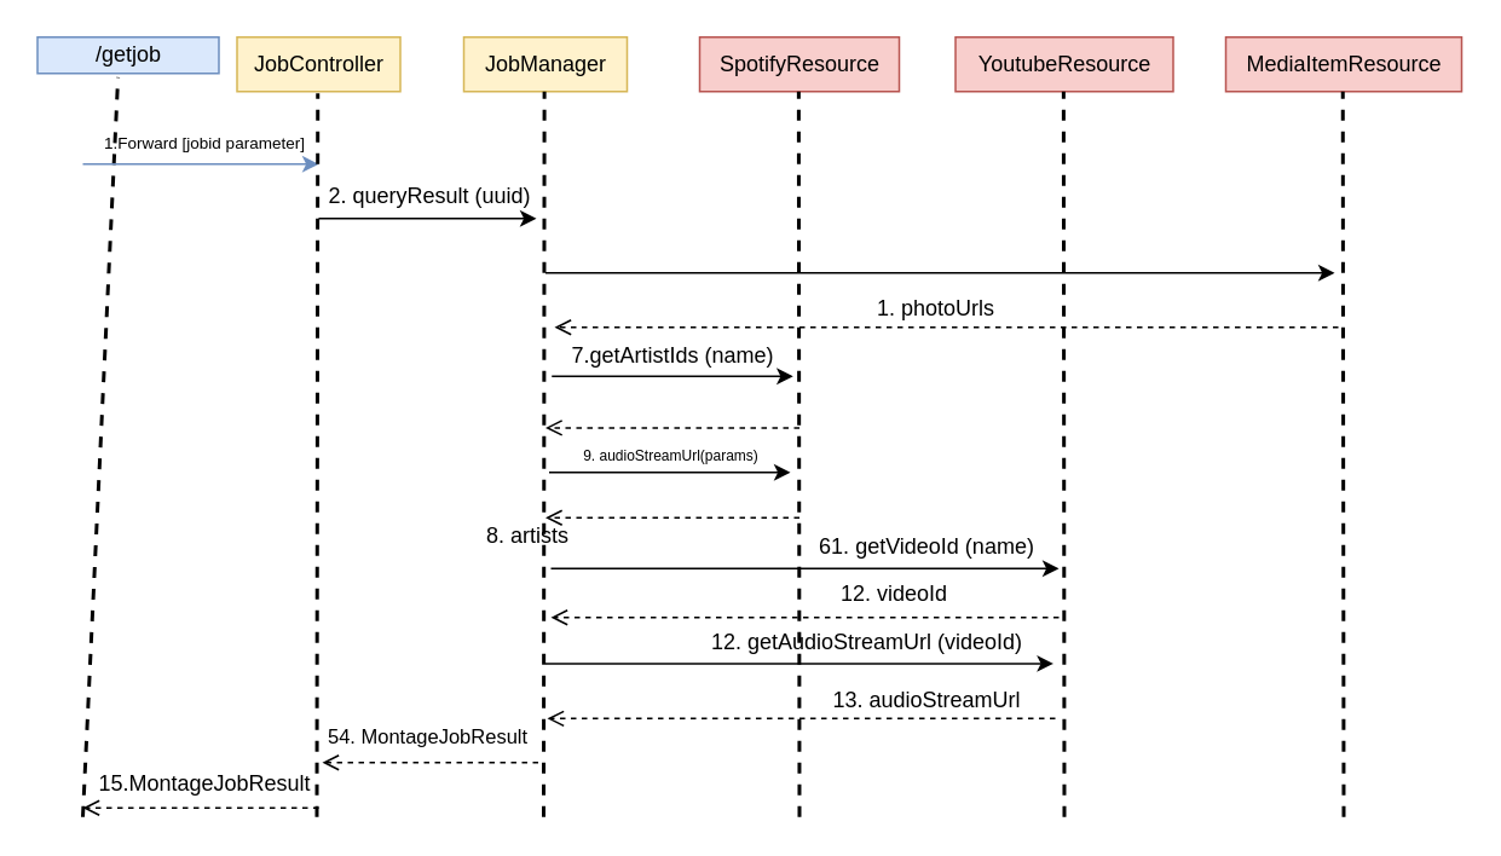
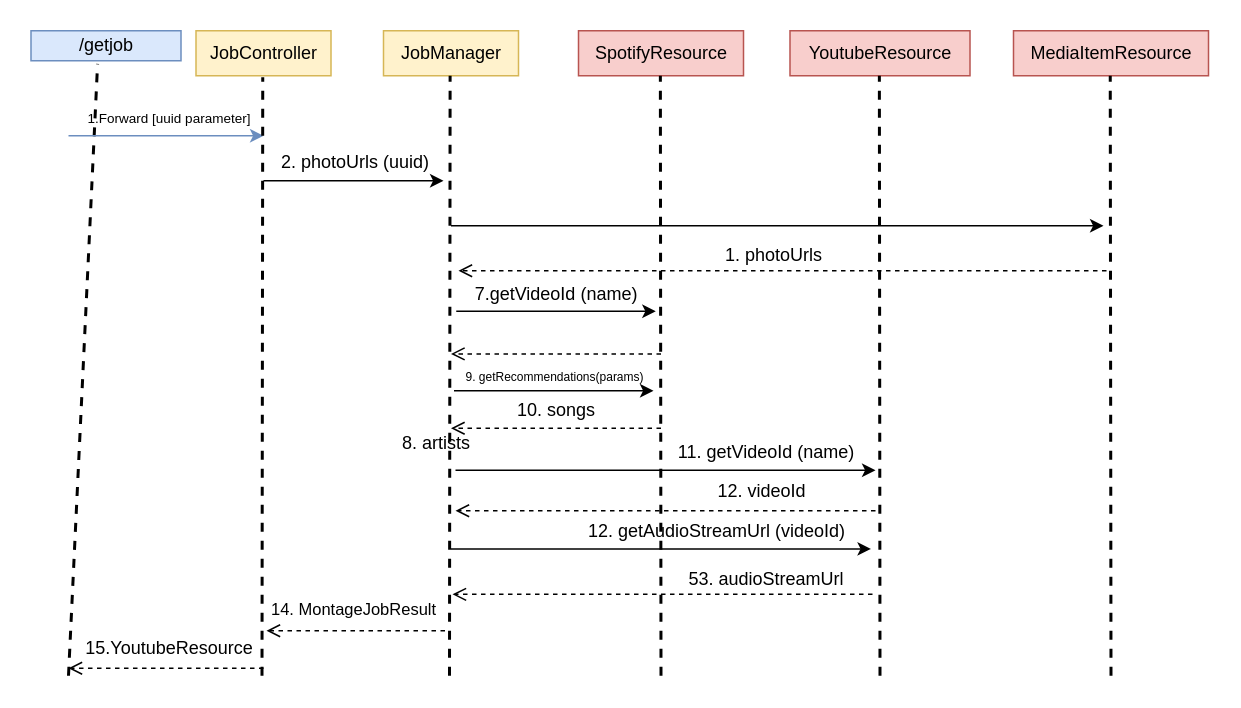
  <mxCell id="0" />
  <mxCell id="1" parent="0" />
  <mxCell id="2" value="/getjob" style="text;html=1;align=center;verticalAlign=middle;resizable=0;points=[];autosize=1;fillColor=#dae8fc;strokeColor=#6c8ebf;spacing=4;" parent="1" vertex="1"><mxGeometry x="20" y="20" width="100" height="20" as="geometry" /></mxCell>
  <mxCell id="3" value="" style="endArrow=none;dashed=1;html=1;entryX=0.444;entryY=1.105;entryDx=0;entryDy=0;entryPerimeter=0;fillColor=#dae8fc;strokeColor=#000000;strokeWidth=2;" parent="1" target="2" edge="1"><mxGeometry width="50" height="50" relative="1" as="geometry"><mxPoint x="45" y="450" as="sourcePoint" /><mxPoint x="325" y="240" as="targetPoint" /></mxGeometry></mxCell>
  <mxCell id="4" value="" style="endArrow=classic;html=1;fillColor=#dae8fc;strokeColor=#6c8ebf;" parent="1" edge="1"><mxGeometry width="50" height="50" relative="1" as="geometry"><mxPoint x="45" y="90" as="sourcePoint" /><mxPoint x="175" y="90" as="targetPoint" /></mxGeometry></mxCell>
  <mxCell id="5" value="MediaItemResource" style="text;html=1;align=center;verticalAlign=middle;resizable=0;points=[];autosize=1;fillColor=#f8cecc;strokeColor=#b85450;spacing=3;" vertex="1" parent="1"><mxGeometry x="675" y="20" width="130" height="30" as="geometry" /></mxCell>
  <mxCell id="6" value="JobManager" style="text;html=1;align=center;verticalAlign=middle;resizable=0;points=[];autosize=1;fillColor=#fff2cc;strokeColor=#d6b656;spacing=4;" vertex="1" parent="1"><mxGeometry x="255" y="20" width="90" height="30" as="geometry" /></mxCell>
  <mxCell id="7" value="JobController" style="text;html=1;align=center;verticalAlign=middle;resizable=0;points=[];autosize=1;fillColor=#fff2cc;strokeColor=#d6b656;spacing=4;" vertex="1" parent="1"><mxGeometry x="130" y="20" width="90" height="30" as="geometry" /></mxCell>
  <mxCell id="8" value="" style="endArrow=classic;html=1;fillColor=#dae8fc;strokeColor=#000000;" edge="1" parent="1"><mxGeometry width="50" height="50" relative="1" as="geometry"><mxPoint x="300" y="150" as="sourcePoint" /><mxPoint x="735" y="150" as="targetPoint" /></mxGeometry></mxCell>
  <mxCell id="9" value="" style="endArrow=open;html=1;fillColor=#dae8fc;strokeColor=#000000;dashed=1;endFill=0;startSize=20;endSize=7;jumpSize=18;jumpStyle=none;rounded=0;strokeWidth=1;" edge="1" parent="1"><mxGeometry width="50" height="50" relative="1" as="geometry"><mxPoint x="737" y="180" as="sourcePoint" /><mxPoint x="305" y="180" as="targetPoint" /></mxGeometry></mxCell>
  <mxCell id="10" value="" style="endArrow=none;dashed=1;html=1;entryX=0.444;entryY=1.105;entryDx=0;entryDy=0;entryPerimeter=0;fillColor=#dae8fc;strokeColor=#000000;strokeWidth=2;" edge="1" parent="1"><mxGeometry width="50" height="50" relative="1" as="geometry"><mxPoint x="174" y="450" as="sourcePoint" /><mxPoint x="174.5" y="51" as="targetPoint" /></mxGeometry></mxCell>
  <mxCell id="11" value="" style="endArrow=none;dashed=1;html=1;entryX=0.444;entryY=1.105;entryDx=0;entryDy=0;entryPerimeter=0;fillColor=#dae8fc;strokeColor=#000000;strokeWidth=2;" edge="1" parent="1"><mxGeometry width="50" height="50" relative="1" as="geometry"><mxPoint x="299" y="450" as="sourcePoint" /><mxPoint x="299.41" y="50" as="targetPoint" /></mxGeometry></mxCell>
  <mxCell id="12" value="" style="endArrow=none;dashed=1;html=1;entryX=0.444;entryY=1.105;entryDx=0;entryDy=0;entryPerimeter=0;fillColor=#dae8fc;strokeColor=#000000;strokeWidth=2;" edge="1" parent="1"><mxGeometry width="50" height="50" relative="1" as="geometry"><mxPoint x="740" y="450" as="sourcePoint" /><mxPoint x="739.5" y="50" as="targetPoint" /></mxGeometry></mxCell>
  <mxCell id="13" value="SpotifyResource" style="text;html=1;align=center;verticalAlign=middle;resizable=0;points=[];autosize=1;fillColor=#f8cecc;strokeColor=#b85450;spacing=3;" vertex="1" parent="1"><mxGeometry x="385" y="20" width="110" height="30" as="geometry" /></mxCell>
  <mxCell id="14" value="YoutubeResource" style="text;html=1;align=center;verticalAlign=middle;resizable=0;points=[];autosize=1;fillColor=#f8cecc;strokeColor=#b85450;spacing=3;" vertex="1" parent="1"><mxGeometry x="526" y="20" width="120" height="30" as="geometry" /></mxCell>
  <mxCell id="15" value="" style="endArrow=none;dashed=1;html=1;entryX=0.444;entryY=1.105;entryDx=0;entryDy=0;entryPerimeter=0;fillColor=#dae8fc;strokeColor=#000000;strokeWidth=2;" edge="1" parent="1"><mxGeometry width="50" height="50" relative="1" as="geometry"><mxPoint x="440" y="450" as="sourcePoint" /><mxPoint x="439.58" y="50" as="targetPoint" /></mxGeometry></mxCell>
  <mxCell id="16" value="" style="endArrow=none;dashed=1;html=1;entryX=0.444;entryY=1.105;entryDx=0;entryDy=0;entryPerimeter=0;fillColor=#dae8fc;strokeColor=#000000;strokeWidth=2;" edge="1" parent="1"><mxGeometry width="50" height="50" relative="1" as="geometry"><mxPoint x="586" y="450" as="sourcePoint" /><mxPoint x="585.58" y="50" as="targetPoint" /></mxGeometry></mxCell>
  <mxCell id="17" value="" style="endArrow=classic;html=1;fillColor=#dae8fc;strokeColor=#000000;" edge="1" parent="1"><mxGeometry width="50" height="50" relative="1" as="geometry"><mxPoint x="175" y="120" as="sourcePoint" /><mxPoint x="295" y="120" as="targetPoint" /></mxGeometry></mxCell>
  <mxCell id="18" value="" style="endArrow=classic;html=1;fillColor=#dae8fc;strokeColor=#000000;" edge="1" parent="1"><mxGeometry width="50" height="50" relative="1" as="geometry"><mxPoint x="302" y="260" as="sourcePoint" /><mxPoint x="435" y="260" as="targetPoint" /></mxGeometry></mxCell>
  <mxCell id="19" value="" style="endArrow=open;html=1;fillColor=#dae8fc;strokeColor=#000000;dashed=1;endFill=0;startSize=20;endSize=7;jumpSize=18;jumpStyle=none;rounded=0;strokeWidth=1;" edge="1" parent="1"><mxGeometry width="50" height="50" relative="1" as="geometry"><mxPoint x="440" y="285" as="sourcePoint" /><mxPoint x="300" y="285" as="targetPoint" /></mxGeometry></mxCell>
  <mxCell id="20" value="" style="endArrow=classic;html=1;fillColor=#dae8fc;strokeColor=#000000;" edge="1" parent="1"><mxGeometry width="50" height="50" relative="1" as="geometry"><mxPoint x="303" y="313" as="sourcePoint" /><mxPoint x="583" y="313" as="targetPoint" /></mxGeometry></mxCell>
  <mxCell id="21" value="" style="endArrow=open;html=1;fillColor=#dae8fc;strokeColor=#000000;dashed=1;endFill=0;startSize=20;endSize=7;jumpSize=18;jumpStyle=none;rounded=0;strokeWidth=1;" edge="1" parent="1"><mxGeometry width="50" height="50" relative="1" as="geometry"><mxPoint x="583" y="340" as="sourcePoint" /><mxPoint x="303" y="340" as="targetPoint" /></mxGeometry></mxCell>
  <mxCell id="22" value="" style="endArrow=open;html=1;fillColor=#dae8fc;strokeColor=#000000;dashed=1;endFill=0;startSize=20;endSize=7;jumpSize=18;jumpStyle=none;rounded=0;strokeWidth=1;" edge="1" parent="1"><mxGeometry width="50" height="50" relative="1" as="geometry"><mxPoint x="296" y="420" as="sourcePoint" /><mxPoint x="177" y="420" as="targetPoint" /></mxGeometry></mxCell>
  <mxCell id="23" value="" style="endArrow=open;html=1;fillColor=#dae8fc;strokeColor=#000000;dashed=1;endFill=0;startSize=20;endSize=7;jumpSize=18;jumpStyle=none;rounded=0;strokeWidth=1;" edge="1" parent="1"><mxGeometry width="50" height="50" relative="1" as="geometry"><mxPoint x="175" y="445" as="sourcePoint" /><mxPoint x="45" y="445" as="targetPoint" /></mxGeometry></mxCell>
  <mxCell id="24" value="1. photoUrls" style="text;html=1;align=center;verticalAlign=middle;resizable=0;points=[];autosize=1;" vertex="1" parent="1"><mxGeometry x="475" y="160" width="80" height="20" as="geometry" /></mxCell>
- <mxCell id="25" value="&lt;font style=&quot;font-size: 8px&quot;&gt;9. audioStreamUrl(params)&lt;/font&gt;" style="text;html=1;align=center;verticalAlign=middle;resizable=0;points=[];autosize=1;" vertex="1" parent="1"><mxGeometry x="304" y="240" width="130" height="20" as="geometry" /></mxCell>
- <mxCell id="27" value="61. getVideoId (name)" style="text;html=1;align=center;verticalAlign=middle;resizable=0;points=[];autosize=1;" vertex="1" parent="1"><mxGeometry x="445" y="291" width="130" height="20" as="geometry" /></mxCell>
- <mxCell id="28" value="12. videoId" style="text;html=1;align=center;verticalAlign=middle;resizable=0;points=[];autosize=1;" vertex="1" parent="1"><mxGeometry x="457" y="317" width="70" height="20" as="geometry" /></mxCell>
- <mxCell id="29" value="&lt;font style=&quot;font-size: 9px&quot;&gt;1.Forward [jobid parameter]&lt;/font&gt;" style="text;html=1;align=center;verticalAlign=middle;resizable=0;points=[];autosize=1;" vertex="1" parent="1"><mxGeometry x="47" y="68" width="130" height="20" as="geometry" /></mxCell>
- <mxCell id="30" value="2. queryResult (uuid)" style="text;html=1;align=center;verticalAlign=middle;resizable=0;points=[];autosize=1;" vertex="1" parent="1"><mxGeometry x="171" y="98" width="130" height="20" as="geometry" /></mxCell>
- <mxCell id="31" value="&lt;font style=&quot;font-size: 11px&quot;&gt;54. MontageJobResult&lt;/font&gt;" style="text;html=1;align=center;verticalAlign=middle;resizable=0;points=[];autosize=1;" vertex="1" parent="1"><mxGeometry x="170" y="396" width="130" height="20" as="geometry" /></mxCell>
- <mxCell id="32" value="15.MontageJobResult" style="text;html=1;align=center;verticalAlign=middle;resizable=0;points=[];autosize=1;" vertex="1" parent="1"><mxGeometry x="47" y="422" width="130" height="20" as="geometry" /></mxCell>
+ <mxCell id="25" value="&lt;font style=&quot;font-size: 8px&quot;&gt;9. getRecommendations(params)&lt;/font&gt;" style="text;html=1;align=center;verticalAlign=middle;resizable=0;points=[];autosize=1;" vertex="1" parent="1"><mxGeometry x="304" y="240" width="130" height="20" as="geometry" /></mxCell>
+ <mxCell id="26" value="10. songs" style="text;html=1;align=center;verticalAlign=middle;resizable=0;points=[];autosize=1;" vertex="1" parent="1"><mxGeometry x="335" y="263" width="70" height="20" as="geometry" /></mxCell>
+ <mxCell id="27" value="11. getVideoId (name)" style="text;html=1;align=center;verticalAlign=middle;resizable=0;points=[];autosize=1;" vertex="1" parent="1"><mxGeometry x="445" y="291" width="130" height="20" as="geometry" /></mxCell>
+ <mxCell id="28" value="12. videoId" style="text;html=1;align=center;verticalAlign=middle;resizable=0;points=[];autosize=1;" vertex="1" parent="1"><mxGeometry x="472" y="317" width="70" height="20" as="geometry" /></mxCell>
+ <mxCell id="29" value="&lt;font style=&quot;font-size: 9px&quot;&gt;1.Forward [uuid parameter]&lt;/font&gt;" style="text;html=1;align=center;verticalAlign=middle;resizable=0;points=[];autosize=1;" vertex="1" parent="1"><mxGeometry x="47" y="68" width="130" height="20" as="geometry" /></mxCell>
+ <mxCell id="30" value="2. photoUrls (uuid)" style="text;html=1;align=center;verticalAlign=middle;resizable=0;points=[];autosize=1;" vertex="1" parent="1"><mxGeometry x="171" y="98" width="130" height="20" as="geometry" /></mxCell>
+ <mxCell id="31" value="&lt;font style=&quot;font-size: 11px&quot;&gt;14. MontageJobResult&lt;/font&gt;" style="text;html=1;align=center;verticalAlign=middle;resizable=0;points=[];autosize=1;" vertex="1" parent="1"><mxGeometry x="170" y="396" width="130" height="20" as="geometry" /></mxCell>
+ <mxCell id="32" value="15.YoutubeResource" style="text;html=1;align=center;verticalAlign=middle;resizable=0;points=[];autosize=1;" vertex="1" parent="1"><mxGeometry x="47" y="422" width="130" height="20" as="geometry" /></mxCell>
  <mxCell id="33" value="" style="endArrow=classic;html=1;fillColor=#dae8fc;strokeColor=#000000;" edge="1" parent="1"><mxGeometry width="50" height="50" relative="1" as="geometry"><mxPoint x="303.5" y="207" as="sourcePoint" /><mxPoint x="436.5" y="207" as="targetPoint" /></mxGeometry></mxCell>
  <mxCell id="34" value="" style="endArrow=open;html=1;fillColor=#dae8fc;strokeColor=#000000;dashed=1;endFill=0;startSize=20;endSize=7;jumpSize=18;jumpStyle=none;rounded=0;strokeWidth=1;" edge="1" parent="1"><mxGeometry width="50" height="50" relative="1" as="geometry"><mxPoint x="440" y="235.43" as="sourcePoint" /><mxPoint x="300" y="235.43" as="targetPoint" /></mxGeometry></mxCell>
- <mxCell id="35" value="7.getArtistIds (name)" style="text;html=1;align=center;verticalAlign=middle;resizable=0;points=[];autosize=1;" vertex="1" parent="1"><mxGeometry x="305" y="186" width="130" height="20" as="geometry" /></mxCell>
+ <mxCell id="35" value="7.getVideoId (name)" style="text;html=1;align=center;verticalAlign=middle;resizable=0;points=[];autosize=1;" vertex="1" parent="1"><mxGeometry x="305" y="186" width="130" height="20" as="geometry" /></mxCell>
  <mxCell id="36" value="8. artists" style="text;html=1;align=center;verticalAlign=middle;resizable=0;points=[];autosize=1;" vertex="1" parent="1"><mxGeometry x="260" y="285" width="60" height="20" as="geometry" /></mxCell>
  <mxCell id="37" value="" style="endArrow=classic;html=1;fillColor=#dae8fc;strokeColor=#000000;" edge="1" parent="1"><mxGeometry width="50" height="50" relative="1" as="geometry"><mxPoint x="300" y="365.43" as="sourcePoint" /><mxPoint x="580" y="365.43" as="targetPoint" /></mxGeometry></mxCell>
  <mxCell id="38" value="12. getAudioStreamUrl (videoId)" style="text;html=1;align=center;verticalAlign=middle;resizable=0;points=[];autosize=1;" vertex="1" parent="1"><mxGeometry x="382" y="344" width="190" height="20" as="geometry" /></mxCell>
  <mxCell id="39" value="" style="endArrow=open;html=1;fillColor=#dae8fc;strokeColor=#000000;dashed=1;endFill=0;startSize=20;endSize=7;jumpSize=18;jumpStyle=none;rounded=0;strokeWidth=1;" edge="1" parent="1"><mxGeometry width="50" height="50" relative="1" as="geometry"><mxPoint x="581" y="395.71" as="sourcePoint" /><mxPoint x="301" y="395.71" as="targetPoint" /></mxGeometry></mxCell>
- <mxCell id="40" value="13. audioStreamUrl" style="text;html=1;align=center;verticalAlign=middle;resizable=0;points=[];autosize=1;" vertex="1" parent="1"><mxGeometry x="450" y="376" width="120" height="20" as="geometry" /></mxCell>
+ <mxCell id="40" value="53. audioStreamUrl" style="text;html=1;align=center;verticalAlign=middle;resizable=0;points=[];autosize=1;" vertex="1" parent="1"><mxGeometry x="450" y="376" width="120" height="20" as="geometry" /></mxCell>
